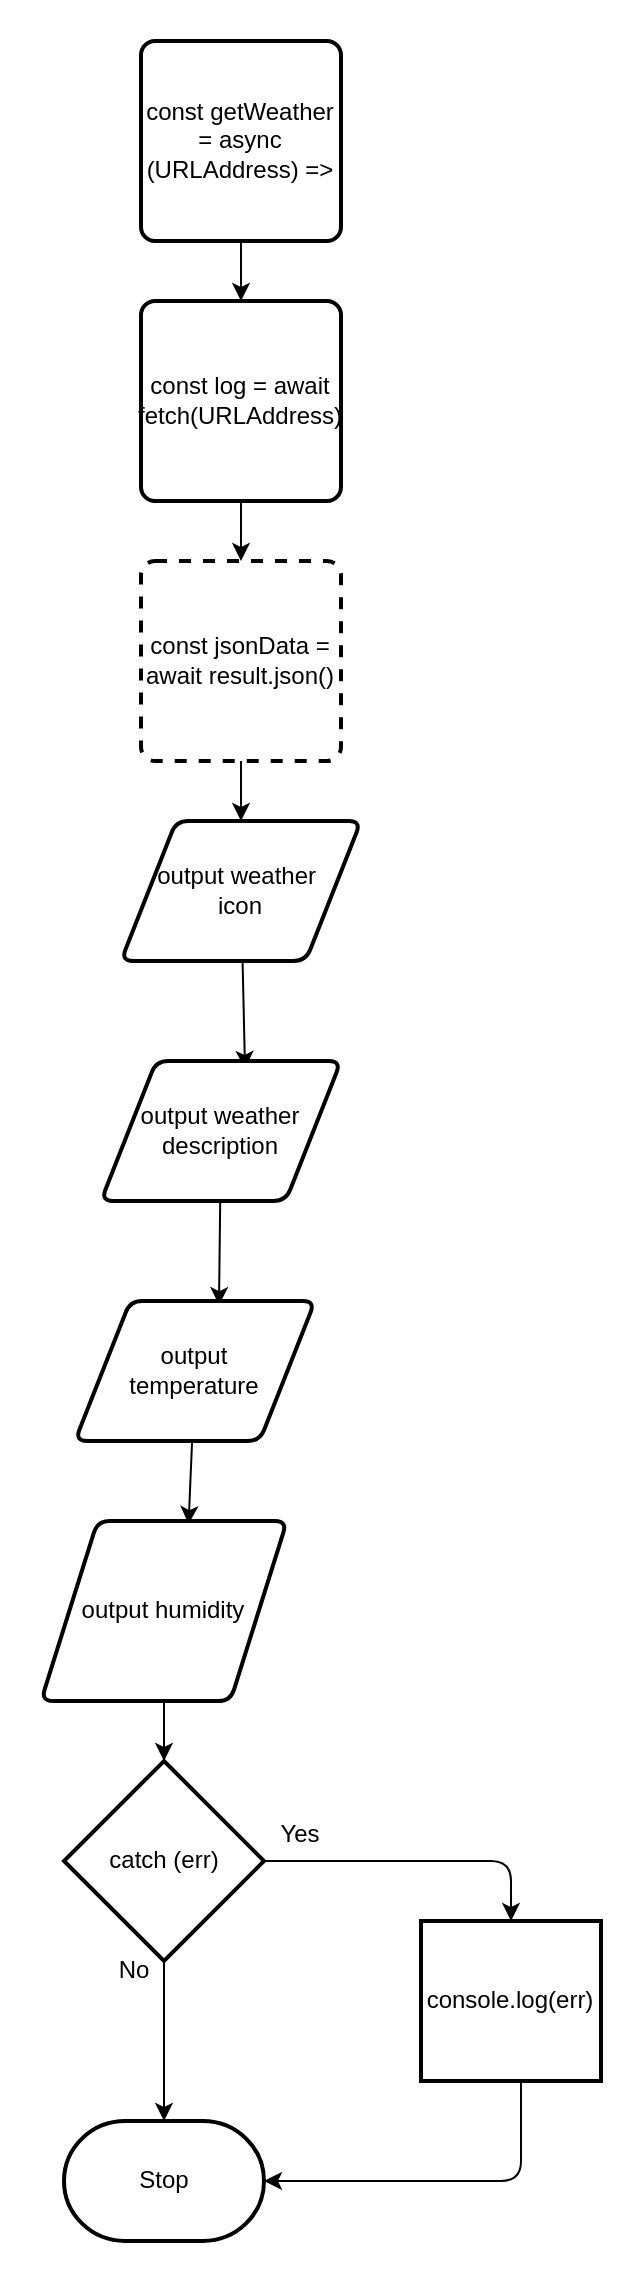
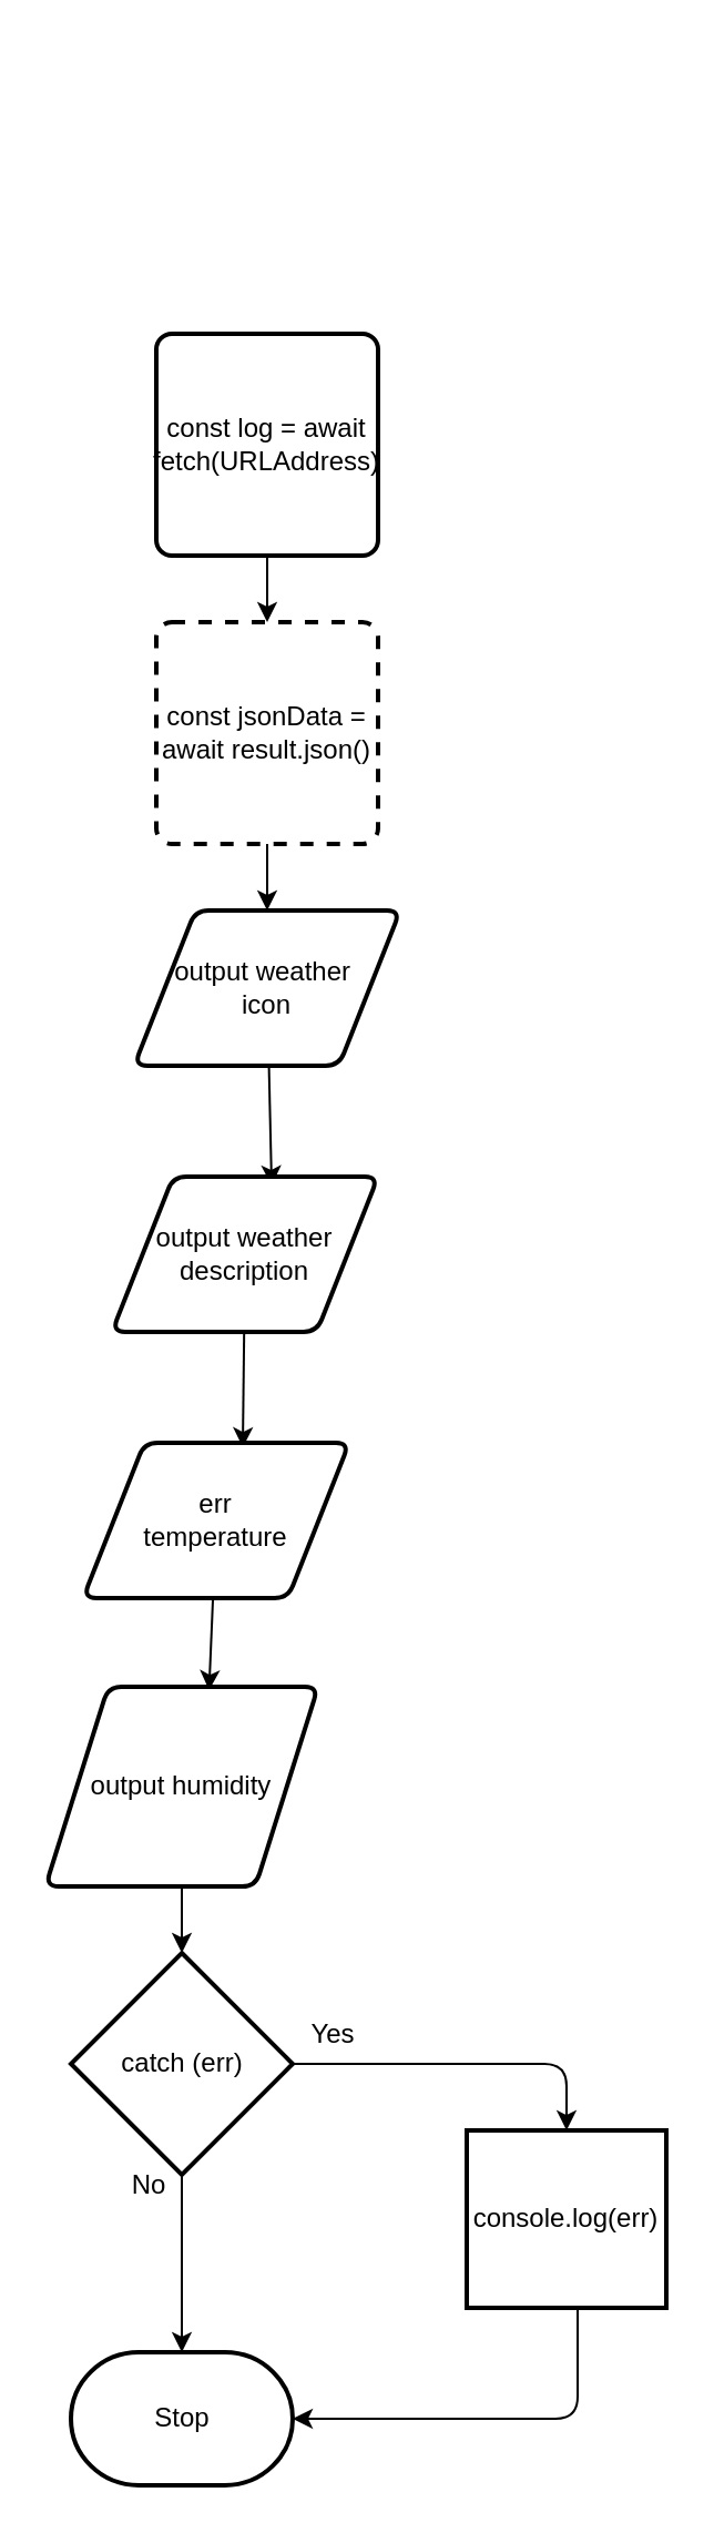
  <mxCell id="0" />
  <mxCell id="1" parent="0" />
  <mxCell id="2" value="Stop" style="strokeWidth=2;html=1;shape=mxgraph.flowchart.terminator;whiteSpace=wrap;" parent="1" vertex="1"><mxGeometry x="31.5" y="1060" width="100" height="60" as="geometry" /></mxCell>
- <mxCell id="3" style="edgeStyle=none;html=1;entryX=0.5;entryY=0;entryDx=0;entryDy=0;" edge="1" parent="1" source="4" target="6"><mxGeometry relative="1" as="geometry" /></mxCell>
- <mxCell id="4" value="const getWeather&lt;br&gt;= async (URLAddress) =&amp;gt;" style="rounded=1;whiteSpace=wrap;html=1;absoluteArcSize=1;arcSize=14;strokeWidth=2;" vertex="1" parent="1"><mxGeometry x="70" y="20" width="100" height="100" as="geometry" /></mxCell>
  <mxCell id="5" style="edgeStyle=none;html=1;entryX=0.5;entryY=0;entryDx=0;entryDy=0;" edge="1" parent="1" source="6" target="8"><mxGeometry relative="1" as="geometry" /></mxCell>
  <mxCell id="6" value="const log = await fetch(URLAddress)" style="rounded=1;whiteSpace=wrap;html=1;absoluteArcSize=1;arcSize=14;strokeWidth=2;" vertex="1" parent="1"><mxGeometry x="70" y="150" width="100" height="100" as="geometry" /></mxCell>
  <mxCell id="7" style="edgeStyle=none;html=1;entryX=0.5;entryY=0;entryDx=0;entryDy=0;" edge="1" parent="1" source="8" target="11"><mxGeometry relative="1" as="geometry" /></mxCell>
  <mxCell id="8" value="const jsonData = await result.json()" style="rounded=1;whiteSpace=wrap;html=1;absoluteArcSize=1;arcSize=14;strokeWidth=2;dashed=1;" vertex="1" parent="1"><mxGeometry x="70" y="280" width="100" height="100" as="geometry" /></mxCell>
  <mxCell id="9" value="" style="edgeStyle=none;html=1;startArrow=none;" edge="1" parent="1" source="13"><mxGeometry relative="1" as="geometry"><mxPoint x="120" y="565" as="targetPoint" /></mxGeometry></mxCell>
  <mxCell id="10" style="edgeStyle=none;html=1;entryX=0.6;entryY=0.057;entryDx=0;entryDy=0;entryPerimeter=0;" edge="1" parent="1" source="11" target="13"><mxGeometry relative="1" as="geometry" /></mxCell>
  <mxCell id="11" value="output weather&amp;nbsp;&lt;br&gt;icon" style="shape=parallelogram;html=1;strokeWidth=2;perimeter=parallelogramPerimeter;whiteSpace=wrap;rounded=1;arcSize=12;size=0.23;" vertex="1" parent="1"><mxGeometry x="60" y="410" width="120" height="70" as="geometry" /></mxCell>
  <mxCell id="12" style="edgeStyle=none;html=1;entryX=0.6;entryY=0.029;entryDx=0;entryDy=0;entryPerimeter=0;" edge="1" parent="1" source="13" target="15"><mxGeometry relative="1" as="geometry" /></mxCell>
  <mxCell id="13" value="output weather&lt;br&gt;description" style="shape=parallelogram;html=1;strokeWidth=2;perimeter=parallelogramPerimeter;whiteSpace=wrap;rounded=1;arcSize=12;size=0.23;" vertex="1" parent="1"><mxGeometry x="50" y="530" width="120" height="70" as="geometry" /></mxCell>
  <mxCell id="14" style="edgeStyle=none;html=1;entryX=0.6;entryY=0.017;entryDx=0;entryDy=0;entryPerimeter=0;" edge="1" parent="1" source="15" target="17"><mxGeometry relative="1" as="geometry" /></mxCell>
- <mxCell id="15" value="output &lt;br&gt;temperature" style="shape=parallelogram;html=1;strokeWidth=2;perimeter=parallelogramPerimeter;whiteSpace=wrap;rounded=1;arcSize=12;size=0.23;" vertex="1" parent="1"><mxGeometry x="37" y="650" width="120" height="70" as="geometry" /></mxCell>
+ <mxCell id="15" value="err &lt;br&gt;temperature" style="shape=parallelogram;html=1;strokeWidth=2;perimeter=parallelogramPerimeter;whiteSpace=wrap;rounded=1;arcSize=12;size=0.23;" vertex="1" parent="1"><mxGeometry x="37" y="650" width="120" height="70" as="geometry" /></mxCell>
  <mxCell id="16" style="edgeStyle=none;html=1;entryX=0.5;entryY=0;entryDx=0;entryDy=0;entryPerimeter=0;" edge="1" parent="1" source="17" target="20"><mxGeometry relative="1" as="geometry" /></mxCell>
  <mxCell id="17" value="output humidity" style="shape=parallelogram;html=1;strokeWidth=2;perimeter=parallelogramPerimeter;whiteSpace=wrap;rounded=1;arcSize=12;size=0.23;" vertex="1" parent="1"><mxGeometry x="20" y="760" width="123" height="90" as="geometry" /></mxCell>
  <mxCell id="18" style="edgeStyle=none;html=1;entryX=0.5;entryY=0;entryDx=0;entryDy=0;entryPerimeter=0;" edge="1" parent="1" source="20" target="2"><mxGeometry relative="1" as="geometry" /></mxCell>
  <mxCell id="19" style="edgeStyle=orthogonalEdgeStyle;html=1;entryX=0.5;entryY=0;entryDx=0;entryDy=0;" edge="1" parent="1" source="20" target="22"><mxGeometry relative="1" as="geometry" /></mxCell>
  <mxCell id="20" value="catch (err)" style="strokeWidth=2;html=1;shape=mxgraph.flowchart.decision;whiteSpace=wrap;" vertex="1" parent="1"><mxGeometry x="31.5" y="880" width="100" height="100" as="geometry" /></mxCell>
  <mxCell id="21" style="edgeStyle=orthogonalEdgeStyle;html=1;entryX=1;entryY=0.5;entryDx=0;entryDy=0;entryPerimeter=0;" edge="1" parent="1" source="22" target="2"><mxGeometry relative="1" as="geometry"><Array as="points"><mxPoint x="260" y="1090" /></Array></mxGeometry></mxCell>
  <mxCell id="22" value="console.log(err)" style="whiteSpace=wrap;html=1;absoluteArcSize=1;arcSize=14;strokeWidth=2;rounded=0;" vertex="1" parent="1"><mxGeometry x="210" y="960" width="90" height="80" as="geometry" /></mxCell>
  <mxCell id="23" value="No" style="text;html=1;strokeColor=none;fillColor=none;align=center;verticalAlign=middle;whiteSpace=wrap;rounded=0;" vertex="1" parent="1"><mxGeometry x="37" y="970" width="60" height="30" as="geometry" /></mxCell>
  <mxCell id="24" value="Yes" style="text;html=1;strokeColor=none;fillColor=none;align=center;verticalAlign=middle;whiteSpace=wrap;rounded=0;" vertex="1" parent="1"><mxGeometry x="120" y="902" width="60" height="30" as="geometry" /></mxCell>
